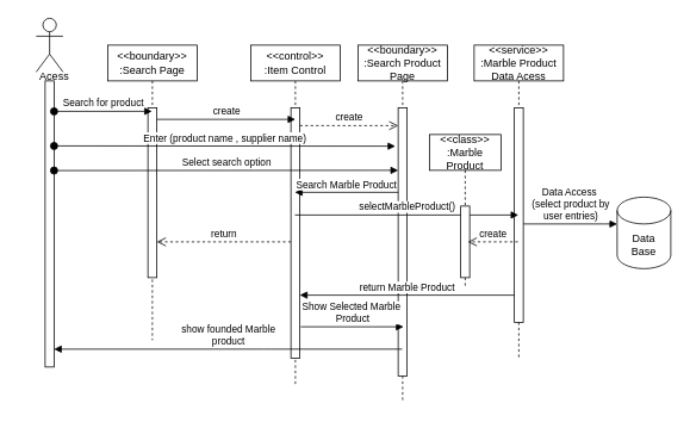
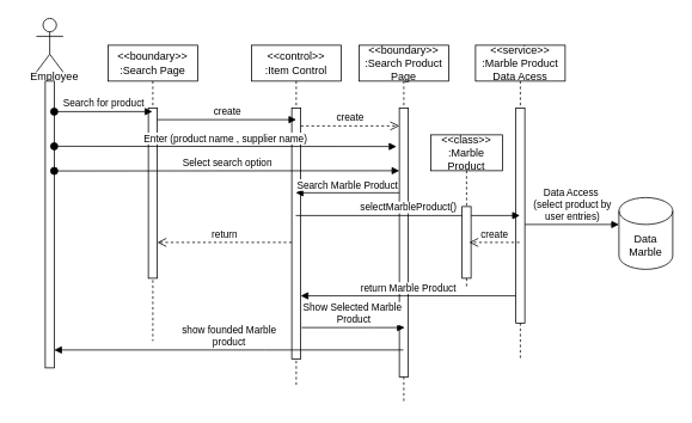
  <mxCell id="0" />
  <mxCell id="1" parent="0" />
  <mxCell id="2" value="&lt;div&gt;&lt;span style=&quot;background-color: initial;&quot;&gt;&amp;lt;&amp;lt;boundary&amp;gt;&amp;gt;&lt;br&gt;:Search Page&lt;/span&gt;&lt;br&gt;&lt;/div&gt;" style="shape=umlLifeline;perimeter=lifelinePerimeter;whiteSpace=wrap;html=1;container=0;dropTarget=0;collapsible=0;recursiveResize=0;outlineConnect=0;portConstraint=eastwest;newEdgeStyle={&quot;edgeStyle&quot;:&quot;elbowEdgeStyle&quot;,&quot;elbow&quot;:&quot;vertical&quot;,&quot;curved&quot;:0,&quot;rounded&quot;:0};" parent="1" vertex="1"><mxGeometry x="120" y="50" width="100" height="330" as="geometry" /></mxCell>
  <mxCell id="3" value="" style="html=1;points=[];perimeter=orthogonalPerimeter;outlineConnect=0;targetShapes=umlLifeline;portConstraint=eastwest;newEdgeStyle={&quot;edgeStyle&quot;:&quot;elbowEdgeStyle&quot;,&quot;elbow&quot;:&quot;vertical&quot;,&quot;curved&quot;:0,&quot;rounded&quot;:0};" parent="2" vertex="1"><mxGeometry x="45" y="70" width="10" height="190" as="geometry" /></mxCell>
  <mxCell id="4" value="&lt;div&gt;&amp;lt;&amp;lt;control&amp;gt;&amp;gt;&lt;/div&gt;:Item Control" style="shape=umlLifeline;perimeter=lifelinePerimeter;whiteSpace=wrap;html=1;container=0;dropTarget=0;collapsible=0;recursiveResize=0;outlineConnect=0;portConstraint=eastwest;newEdgeStyle={&quot;edgeStyle&quot;:&quot;elbowEdgeStyle&quot;,&quot;elbow&quot;:&quot;vertical&quot;,&quot;curved&quot;:0,&quot;rounded&quot;:0};" parent="1" vertex="1"><mxGeometry x="280" y="50" width="100" height="380" as="geometry" /></mxCell>
  <mxCell id="5" value="" style="html=1;points=[];perimeter=orthogonalPerimeter;outlineConnect=0;targetShapes=umlLifeline;portConstraint=eastwest;newEdgeStyle={&quot;edgeStyle&quot;:&quot;elbowEdgeStyle&quot;,&quot;elbow&quot;:&quot;vertical&quot;,&quot;curved&quot;:0,&quot;rounded&quot;:0};" parent="4" vertex="1"><mxGeometry x="45" y="70" width="10" height="280" as="geometry" /></mxCell>
  <mxCell id="6" value="create" style="html=1;verticalAlign=bottom;endArrow=block;edgeStyle=elbowEdgeStyle;elbow=vertical;curved=0;rounded=0;" parent="1" edge="1"><mxGeometry relative="1" as="geometry"><mxPoint x="175" y="133" as="sourcePoint" /><Array as="points"><mxPoint x="250" y="133" /></Array><mxPoint x="330" y="133" as="targetPoint" /></mxGeometry></mxCell>
  <mxCell id="7" value="return" style="html=1;verticalAlign=bottom;endArrow=open;dashed=1;endSize=8;edgeStyle=elbowEdgeStyle;elbow=vertical;curved=0;rounded=0;" parent="1" source="5" target="3" edge="1"><mxGeometry relative="1" as="geometry"><mxPoint x="255" y="195" as="targetPoint" /><Array as="points"><mxPoint x="250" y="270" /></Array></mxGeometry></mxCell>
  <mxCell id="8" value="" style="shape=umlActor;verticalLabelPosition=bottom;verticalAlign=top;html=1;outlineConnect=0;" vertex="1" parent="1"><mxGeometry x="40" y="20" width="30" height="60" as="geometry" /></mxCell>
- <mxCell id="9" value="Acess" style="text;html=1;align=center;verticalAlign=middle;resizable=0;points=[];autosize=1;strokeColor=none;fillColor=none;" vertex="1" parent="1"><mxGeometry x="20" y="70" width="80" height="30" as="geometry" /></mxCell>
+ <mxCell id="9" value="Employee" style="text;html=1;align=center;verticalAlign=middle;resizable=0;points=[];autosize=1;strokeColor=none;fillColor=none;" vertex="1" parent="1"><mxGeometry x="20" y="70" width="80" height="30" as="geometry" /></mxCell>
  <mxCell id="10" value="" style="html=1;points=[[0,0,0,0,5],[0,1,0,0,-5],[1,0,0,0,5],[1,1,0,0,-5]];perimeter=orthogonalPerimeter;outlineConnect=0;targetShapes=umlLifeline;portConstraint=eastwest;newEdgeStyle={&quot;curved&quot;:0,&quot;rounded&quot;:0};" vertex="1" parent="1"><mxGeometry x="50" y="90" width="10" height="320" as="geometry" /></mxCell>
  <mxCell id="11" value="Search for product" style="html=1;verticalAlign=bottom;startArrow=oval;endArrow=block;startSize=8;edgeStyle=elbowEdgeStyle;elbow=vertical;curved=0;rounded=0;" parent="1" edge="1"><mxGeometry relative="1" as="geometry"><mxPoint y="124.06" as="sourcePoint" x="60" /><mxPoint x="169.5" y="124.286" as="targetPoint" /></mxGeometry></mxCell>
  <mxCell id="12" value="&lt;div&gt;&amp;lt;&amp;lt;boundary&amp;gt;&amp;gt;&lt;/div&gt;:Search Product Page" style="shape=umlLifeline;perimeter=lifelinePerimeter;whiteSpace=wrap;html=1;container=0;dropTarget=0;collapsible=0;recursiveResize=0;outlineConnect=0;portConstraint=eastwest;newEdgeStyle={&quot;edgeStyle&quot;:&quot;elbowEdgeStyle&quot;,&quot;elbow&quot;:&quot;vertical&quot;,&quot;curved&quot;:0,&quot;rounded&quot;:0};" vertex="1" parent="1"><mxGeometry x="400" y="50" width="100" height="400" as="geometry" /></mxCell>
  <mxCell id="13" value="" style="html=1;points=[];perimeter=orthogonalPerimeter;outlineConnect=0;targetShapes=umlLifeline;portConstraint=eastwest;newEdgeStyle={&quot;edgeStyle&quot;:&quot;elbowEdgeStyle&quot;,&quot;elbow&quot;:&quot;vertical&quot;,&quot;curved&quot;:0,&quot;rounded&quot;:0};" vertex="1" parent="12"><mxGeometry x="45" y="70" width="10" height="300" as="geometry" /></mxCell>
  <mxCell id="14" value="create" style="html=1;verticalAlign=bottom;endArrow=open;dashed=1;endSize=8;edgeStyle=elbowEdgeStyle;elbow=vertical;curved=0;rounded=0;" edge="1" parent="1" source="5" target="13"><mxGeometry relative="1" as="geometry"><mxPoint x="440" y="140" as="targetPoint" /><Array as="points"><mxPoint x="380" y="140" /></Array><mxPoint x="350" y="140" as="sourcePoint" /></mxGeometry></mxCell>
  <mxCell id="15" value="Enter (product name , supplier name)" style="html=1;verticalAlign=bottom;startArrow=oval;endArrow=block;startSize=8;edgeStyle=elbowEdgeStyle;elbow=vertical;curved=0;rounded=0;entryX=-0.314;entryY=0.204;entryDx=0;entryDy=0;entryPerimeter=0;" edge="1" parent="1"><mxGeometry relative="1" as="geometry"><mxPoint x="60" y="162.714" as="sourcePoint" /><mxPoint x="441.86" y="162.72" as="targetPoint" /></mxGeometry></mxCell>
  <mxCell id="16" value="Select search option" style="html=1;verticalAlign=bottom;startArrow=oval;endArrow=block;startSize=8;edgeStyle=elbowEdgeStyle;elbow=vertical;curved=0;rounded=0;" edge="1" parent="1"><mxGeometry relative="1" as="geometry"><mxPoint x="60" y="190.286" as="sourcePoint" /><mxPoint x="445" y="190.286" as="targetPoint" /></mxGeometry></mxCell>
  <mxCell id="17" value="Search Marble Product" style="html=1;verticalAlign=bottom;endArrow=block;edgeStyle=elbowEdgeStyle;elbow=vertical;curved=0;rounded=0;" edge="1" parent="1" source="13" target="4"><mxGeometry relative="1" as="geometry"><mxPoint x="485" y="214.64" as="sourcePoint" /><Array as="points"><mxPoint x="405" y="214.64" /></Array><mxPoint x="350" y="215" as="targetPoint" /></mxGeometry></mxCell>
  <mxCell id="18" value="&lt;div&gt;&amp;lt;&amp;lt;service&amp;gt;&amp;gt;&lt;/div&gt;:Marble Product Data Acess" style="shape=umlLifeline;perimeter=lifelinePerimeter;whiteSpace=wrap;html=1;container=0;dropTarget=0;collapsible=0;recursiveResize=0;outlineConnect=0;portConstraint=eastwest;newEdgeStyle={&quot;edgeStyle&quot;:&quot;elbowEdgeStyle&quot;,&quot;elbow&quot;:&quot;vertical&quot;,&quot;curved&quot;:0,&quot;rounded&quot;:0};" vertex="1" parent="1"><mxGeometry x="530" y="50" width="100" height="350" as="geometry" /></mxCell>
  <mxCell id="19" value="" style="html=1;points=[];perimeter=orthogonalPerimeter;outlineConnect=0;targetShapes=umlLifeline;portConstraint=eastwest;newEdgeStyle={&quot;edgeStyle&quot;:&quot;elbowEdgeStyle&quot;,&quot;elbow&quot;:&quot;vertical&quot;,&quot;curved&quot;:0,&quot;rounded&quot;:0};" vertex="1" parent="18"><mxGeometry x="45" y="70" width="10" height="240" as="geometry" /></mxCell>
  <mxCell id="20" value="selectMarbleProduct()" style="html=1;verticalAlign=bottom;endArrow=block;edgeStyle=elbowEdgeStyle;elbow=vertical;curved=0;rounded=0;" edge="1" parent="1" source="4" target="18"><mxGeometry relative="1" as="geometry"><mxPoint x="350" y="240" as="sourcePoint" /><Array as="points"><mxPoint x="425" y="240" /></Array><mxPoint x="505" y="240" as="targetPoint" /></mxGeometry></mxCell>
- <mxCell id="21" value="Data&lt;br&gt;Base" style="shape=cylinder3;whiteSpace=wrap;html=1;boundedLbl=1;backgroundOutline=1;size=15;" vertex="1" parent="1"><mxGeometry x="690" y="220" width="60" height="80" as="geometry" /></mxCell>
+ <mxCell id="21" value="Data&lt;br&gt;Marble" style="shape=cylinder3;whiteSpace=wrap;html=1;boundedLbl=1;backgroundOutline=1;size=15;" vertex="1" parent="1"><mxGeometry x="690" y="220" width="60" height="80" as="geometry" /></mxCell>
  <mxCell id="22" value="Data Access&amp;nbsp;&lt;br&gt;(select product by&lt;br&gt;user entries)" style="html=1;verticalAlign=bottom;endArrow=block;edgeStyle=elbowEdgeStyle;elbow=horizontal;curved=0;rounded=0;" edge="1" parent="1" source="19"><mxGeometry relative="1" as="geometry"><mxPoint x="600" y="250" as="sourcePoint" /><Array as="points"><mxPoint x="675" y="250" /></Array><mxPoint x="690" y="250" as="targetPoint" /></mxGeometry></mxCell>
  <mxCell id="23" value="&lt;div&gt;&amp;lt;&amp;lt;class&amp;gt;&amp;gt;&lt;/div&gt;:Marble&lt;br&gt;Product" style="shape=umlLifeline;perimeter=lifelinePerimeter;whiteSpace=wrap;html=1;container=0;dropTarget=0;collapsible=0;recursiveResize=0;outlineConnect=0;portConstraint=eastwest;newEdgeStyle={&quot;edgeStyle&quot;:&quot;elbowEdgeStyle&quot;,&quot;elbow&quot;:&quot;vertical&quot;,&quot;curved&quot;:0,&quot;rounded&quot;:0};" vertex="1" parent="1"><mxGeometry x="480" y="150" width="80" height="170" as="geometry" /></mxCell>
  <mxCell id="24" value="" style="html=1;points=[];perimeter=orthogonalPerimeter;outlineConnect=0;targetShapes=umlLifeline;portConstraint=eastwest;newEdgeStyle={&quot;edgeStyle&quot;:&quot;elbowEdgeStyle&quot;,&quot;elbow&quot;:&quot;vertical&quot;,&quot;curved&quot;:0,&quot;rounded&quot;:0};" vertex="1" parent="23"><mxGeometry x="35" y="80" width="10" height="80" as="geometry" /></mxCell>
  <mxCell id="25" value="create" style="html=1;verticalAlign=bottom;endArrow=open;dashed=1;endSize=8;edgeStyle=elbowEdgeStyle;elbow=vertical;curved=0;rounded=0;" edge="1" parent="1"><mxGeometry relative="1" as="geometry"><mxPoint x="523" y="270" as="targetPoint" /><Array as="points" /><mxPoint x="579" y="270" as="sourcePoint" /></mxGeometry></mxCell>
  <mxCell id="26" value="return Marble Product" style="html=1;verticalAlign=bottom;endArrow=block;edgeStyle=elbowEdgeStyle;elbow=vertical;curved=0;rounded=0;" edge="1" parent="1" source="19" target="5"><mxGeometry relative="1" as="geometry"><mxPoint x="490" y="330" as="sourcePoint" /><Array as="points"><mxPoint x="450" y="329.64" /></Array><mxPoint x="375" y="330" as="targetPoint" /></mxGeometry></mxCell>
  <mxCell id="27" value="Show Selected Marble&amp;nbsp;&lt;div&gt;Product&lt;/div&gt;" style="html=1;verticalAlign=bottom;endArrow=block;edgeStyle=elbowEdgeStyle;elbow=vertical;curved=0;rounded=0;" edge="1" parent="1"><mxGeometry relative="1" as="geometry"><mxPoint x="336" y="365" as="sourcePoint" /><Array as="points"><mxPoint x="416" y="365" /></Array><mxPoint x="451" y="365" as="targetPoint" /></mxGeometry></mxCell>
  <mxCell id="28" value="show founded Marble&lt;br&gt;product" style="html=1;verticalAlign=bottom;endArrow=block;edgeStyle=elbowEdgeStyle;elbow=vertical;curved=0;rounded=0;" edge="1" parent="1" source="12" target="10"><mxGeometry relative="1" as="geometry"><mxPoint x="375" y="390" as="sourcePoint" /><Array as="points"><mxPoint x="295" y="390" /></Array><mxPoint x="220" y="390" as="targetPoint" /></mxGeometry></mxCell>
